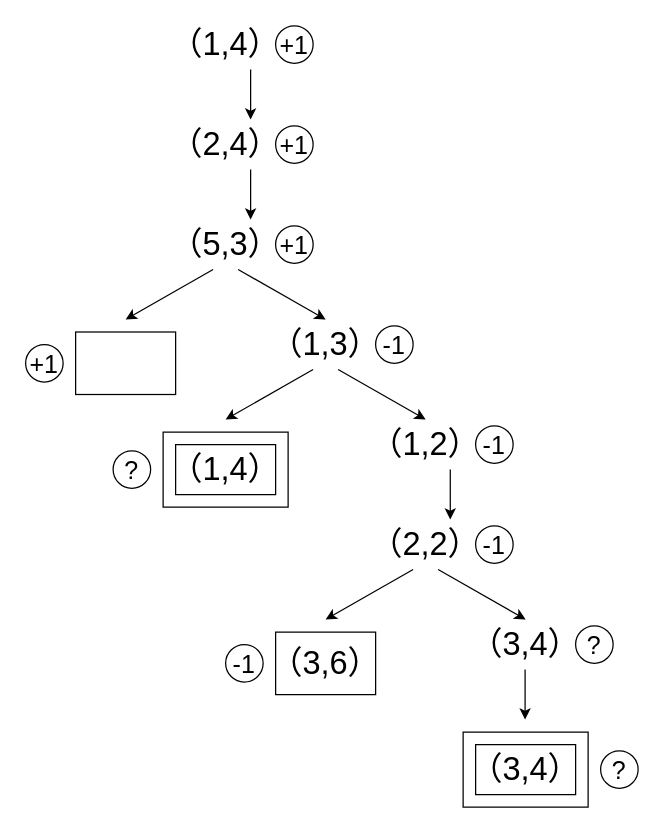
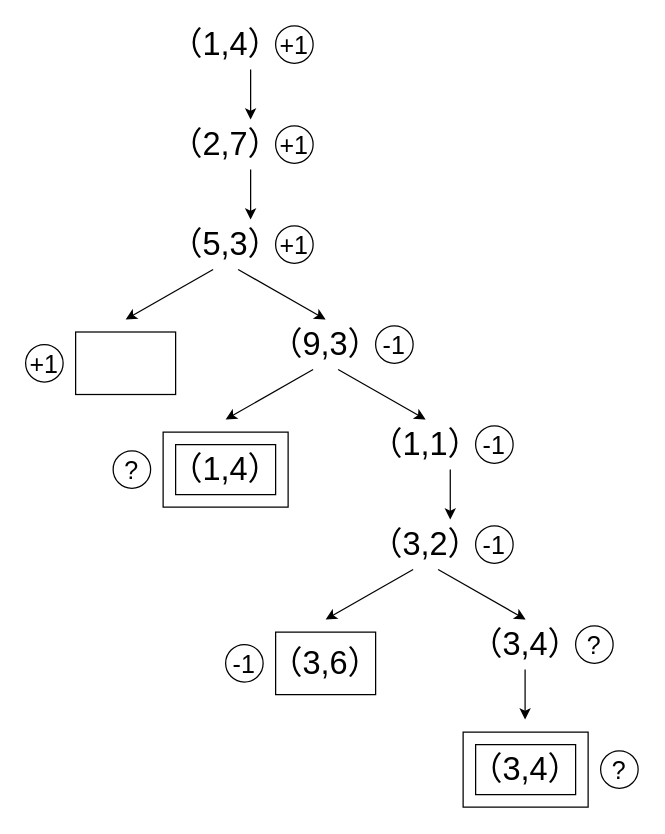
  <mxCell id="0" />
  <mxCell id="1" parent="0" />
  <mxCell id="2" value="" style="verticalLabelPosition=bottom;verticalAlign=top;html=1;shape=mxgraph.basic.rect;fillColor2=none;strokeWidth=1;size=20;indent=5;fontSize=26;" vertex="1" parent="1"><mxGeometry x="220" y="505" width="80" height="50" as="geometry" /></mxCell>
  <mxCell id="3" value="" style="rounded=0;whiteSpace=wrap;html=1;fontSize=26;" vertex="1" parent="1"><mxGeometry x="60" y="265" width="80" height="50" as="geometry" /></mxCell>
  <mxCell id="4" value="（1,4）" style="text;html=1;strokeColor=none;fillColor=none;align=center;verticalAlign=middle;whiteSpace=wrap;rounded=0;fontSize=26;" vertex="1" parent="1"><mxGeometry x="160" y="25" width="40" height="20" as="geometry" /></mxCell>
- <mxCell id="5" value="（2,4）" style="text;html=1;strokeColor=none;fillColor=none;align=center;verticalAlign=middle;whiteSpace=wrap;rounded=0;fontSize=26;" vertex="1" parent="1"><mxGeometry x="160" y="105" width="40" height="20" as="geometry" /></mxCell>
+ <mxCell id="5" value="（2,7）" style="text;html=1;strokeColor=none;fillColor=none;align=center;verticalAlign=middle;whiteSpace=wrap;rounded=0;fontSize=26;" vertex="1" parent="1"><mxGeometry x="160" y="105" width="40" height="20" as="geometry" /></mxCell>
  <mxCell id="6" value="（5,3）" style="text;html=1;strokeColor=none;fillColor=none;align=center;verticalAlign=middle;whiteSpace=wrap;rounded=0;fontSize=26;" vertex="1" parent="1"><mxGeometry x="160" y="185" width="40" height="20" as="geometry" /></mxCell>
- <mxCell id="7" value="（1,3）" style="text;html=1;strokeColor=none;fillColor=none;align=center;verticalAlign=middle;whiteSpace=wrap;rounded=0;fontSize=26;" vertex="1" parent="1"><mxGeometry x="240" y="265" width="40" height="20" as="geometry" /></mxCell>
+ <mxCell id="7" value="（9,3）" style="text;html=1;strokeColor=none;fillColor=none;align=center;verticalAlign=middle;whiteSpace=wrap;rounded=0;fontSize=26;" vertex="1" parent="1"><mxGeometry x="240" y="265" width="40" height="20" as="geometry" /></mxCell>
  <mxCell id="8" value="（1,4）" style="text;html=1;strokeColor=none;fillColor=none;align=center;verticalAlign=middle;whiteSpace=wrap;rounded=0;fontSize=26;" vertex="1" parent="1"><mxGeometry x="160" y="365" width="40" height="20" as="geometry" /></mxCell>
  <mxCell id="9" value="" style="verticalLabelPosition=bottom;verticalAlign=top;html=1;shape=mxgraph.basic.frame;dx=10;fontSize=26;" vertex="1" parent="1"><mxGeometry x="130" y="345" width="100" height="60" as="geometry" /></mxCell>
- <mxCell id="10" value="（1,2）" style="text;html=1;strokeColor=none;fillColor=none;align=center;verticalAlign=middle;whiteSpace=wrap;rounded=0;fontSize=26;" vertex="1" parent="1"><mxGeometry x="320" y="345" width="40" height="20" as="geometry" /></mxCell>
- <mxCell id="11" value="（2,2）" style="text;html=1;strokeColor=none;fillColor=none;align=center;verticalAlign=middle;whiteSpace=wrap;rounded=0;fontSize=26;" vertex="1" parent="1"><mxGeometry x="320" y="425" width="40" height="20" as="geometry" /></mxCell>
+ <mxCell id="10" value="（1,1）" style="text;html=1;strokeColor=none;fillColor=none;align=center;verticalAlign=middle;whiteSpace=wrap;rounded=0;fontSize=26;" vertex="1" parent="1"><mxGeometry x="320" y="345" width="40" height="20" as="geometry" /></mxCell>
+ <mxCell id="11" value="（3,2）" style="text;html=1;strokeColor=none;fillColor=none;align=center;verticalAlign=middle;whiteSpace=wrap;rounded=0;fontSize=26;" vertex="1" parent="1"><mxGeometry x="320" y="425" width="40" height="20" as="geometry" /></mxCell>
  <mxCell id="12" value="（3,6）" style="text;html=1;strokeColor=none;fillColor=none;align=center;verticalAlign=middle;whiteSpace=wrap;rounded=0;fontSize=26;" vertex="1" parent="1"><mxGeometry x="240" y="520" width="40" height="20" as="geometry" /></mxCell>
  <mxCell id="13" value="（3,4）" style="text;html=1;strokeColor=none;fillColor=none;align=center;verticalAlign=middle;whiteSpace=wrap;rounded=0;fontSize=26;" vertex="1" parent="1"><mxGeometry x="400" y="505" width="40" height="20" as="geometry" /></mxCell>
  <mxCell id="14" value="（3,4）" style="text;html=1;strokeColor=none;fillColor=none;align=center;verticalAlign=middle;whiteSpace=wrap;rounded=0;fontSize=26;" vertex="1" parent="1"><mxGeometry x="400" y="605" width="40" height="20" as="geometry" /></mxCell>
  <mxCell id="15" value="" style="verticalLabelPosition=bottom;verticalAlign=top;html=1;shape=mxgraph.basic.frame;dx=10;fontSize=26;" vertex="1" parent="1"><mxGeometry x="370" y="585" width="100" height="60" as="geometry" /></mxCell>
  <mxCell id="16" value="?" style="ellipse;whiteSpace=wrap;html=1;aspect=fixed;fontSize=20;" vertex="1" parent="1"><mxGeometry x="480" y="600" width="30" height="30" as="geometry" /></mxCell>
  <mxCell id="17" value="-1" style="ellipse;whiteSpace=wrap;html=1;aspect=fixed;fontSize=20;" vertex="1" parent="1"><mxGeometry x="180" y="515" width="30" height="30" as="geometry" /></mxCell>
  <mxCell id="18" value="?" style="ellipse;whiteSpace=wrap;html=1;aspect=fixed;fontSize=20;" vertex="1" parent="1"><mxGeometry x="460" y="500" width="30" height="30" as="geometry" /></mxCell>
  <mxCell id="19" value="-1" style="ellipse;whiteSpace=wrap;html=1;aspect=fixed;fontSize=20;" vertex="1" parent="1"><mxGeometry x="380" y="420" width="30" height="30" as="geometry" /></mxCell>
  <mxCell id="20" value="-1" style="ellipse;whiteSpace=wrap;html=1;aspect=fixed;fontSize=20;" vertex="1" parent="1"><mxGeometry x="380" y="340" width="30" height="30" as="geometry" /></mxCell>
  <mxCell id="21" value="-1" style="ellipse;whiteSpace=wrap;html=1;aspect=fixed;fontSize=20;" vertex="1" parent="1"><mxGeometry x="300" y="260" width="30" height="30" as="geometry" /></mxCell>
  <mxCell id="22" value="+1" style="ellipse;whiteSpace=wrap;html=1;aspect=fixed;fontSize=20;" vertex="1" parent="1"><mxGeometry x="220" y="180" width="30" height="30" as="geometry" /></mxCell>
  <mxCell id="23" value="?" style="ellipse;whiteSpace=wrap;html=1;aspect=fixed;fontSize=20;" vertex="1" parent="1"><mxGeometry x="90" y="360" width="30" height="30" as="geometry" /></mxCell>
  <mxCell id="24" value="+1" style="ellipse;whiteSpace=wrap;html=1;aspect=fixed;fontSize=20;" vertex="1" parent="1"><mxGeometry x="20" y="275" width="30" height="30" as="geometry" /></mxCell>
  <mxCell id="25" value="+1" style="ellipse;whiteSpace=wrap;html=1;aspect=fixed;fontSize=20;" vertex="1" parent="1"><mxGeometry x="220" y="100" width="30" height="30" as="geometry" /></mxCell>
  <mxCell id="26" value="+1" style="ellipse;whiteSpace=wrap;html=1;aspect=fixed;fontSize=20;" vertex="1" parent="1"><mxGeometry x="220" y="20" width="30" height="30" as="geometry" /></mxCell>
  <mxCell id="27" value="" style="endArrow=classic;html=1;fontSize=20;" edge="1" parent="1"><mxGeometry width="50" height="50" relative="1" as="geometry"><mxPoint x="200" y="55" as="sourcePoint" /><mxPoint x="200" y="95" as="targetPoint" /></mxGeometry></mxCell>
  <mxCell id="28" value="" style="endArrow=classic;html=1;fontSize=20;" edge="1" parent="1"><mxGeometry width="50" height="50" relative="1" as="geometry"><mxPoint x="200" y="135" as="sourcePoint" /><mxPoint x="200" y="175" as="targetPoint" /></mxGeometry></mxCell>
  <mxCell id="29" value="" style="endArrow=classic;html=1;fontSize=20;" edge="1" parent="1"><mxGeometry width="50" height="50" relative="1" as="geometry"><mxPoint x="170" y="215" as="sourcePoint" /><mxPoint x="100" y="255" as="targetPoint" /></mxGeometry></mxCell>
  <mxCell id="30" value="" style="endArrow=classic;html=1;fontSize=20;" edge="1" parent="1"><mxGeometry width="50" height="50" relative="1" as="geometry"><mxPoint x="190" y="215" as="sourcePoint" /><mxPoint x="260" y="255" as="targetPoint" /></mxGeometry></mxCell>
  <mxCell id="31" value="" style="endArrow=classic;html=1;fontSize=20;" edge="1" parent="1"><mxGeometry width="50" height="50" relative="1" as="geometry"><mxPoint x="250" y="295" as="sourcePoint" /><mxPoint x="180" y="335" as="targetPoint" /></mxGeometry></mxCell>
  <mxCell id="32" value="" style="endArrow=classic;html=1;fontSize=20;" edge="1" parent="1"><mxGeometry width="50" height="50" relative="1" as="geometry"><mxPoint x="270" y="295" as="sourcePoint" /><mxPoint x="340" y="335" as="targetPoint" /></mxGeometry></mxCell>
  <mxCell id="33" value="" style="endArrow=classic;html=1;fontSize=20;" edge="1" parent="1"><mxGeometry width="50" height="50" relative="1" as="geometry"><mxPoint x="359.72" y="375" as="sourcePoint" /><mxPoint x="359.72" y="415" as="targetPoint" /></mxGeometry></mxCell>
  <mxCell id="34" value="" style="endArrow=classic;html=1;fontSize=20;" edge="1" parent="1"><mxGeometry width="50" height="50" relative="1" as="geometry"><mxPoint x="330" y="455" as="sourcePoint" /><mxPoint x="260" y="495" as="targetPoint" /></mxGeometry></mxCell>
  <mxCell id="35" value="" style="endArrow=classic;html=1;fontSize=20;" edge="1" parent="1"><mxGeometry width="50" height="50" relative="1" as="geometry"><mxPoint x="350" y="455" as="sourcePoint" /><mxPoint x="420" y="495" as="targetPoint" /></mxGeometry></mxCell>
  <mxCell id="36" value="" style="endArrow=classic;html=1;fontSize=20;" edge="1" parent="1"><mxGeometry width="50" height="50" relative="1" as="geometry"><mxPoint x="419.58" y="535" as="sourcePoint" /><mxPoint x="419.58" y="575" as="targetPoint" /></mxGeometry></mxCell>
